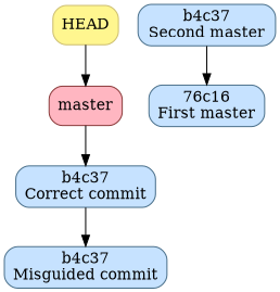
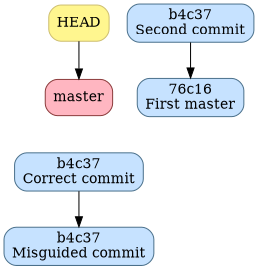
  digraph {
    node [color=skyblue4 fillcolor=slategray1 shape=box style="rounded,filled"]
    n1 [color=indianred4 fillcolor=lightpink label=master]
    n2 [label="b4c37\nCorrect commit"]
    n3 [label="b4c37\nMisguided commit"]
    n4 [color=lightgoldenrod3 fillcolor=khaki1 label=HEAD]
    n5 [label="76c16\nFirst master"]
-   n6 [label="b4c37\nSecond master"]
-   n1 -> n2
+   n6 [label="b4c37\nSecond commit"]
    n2 -> n3
    n4 -> n1
    n6 -> n5
  }
